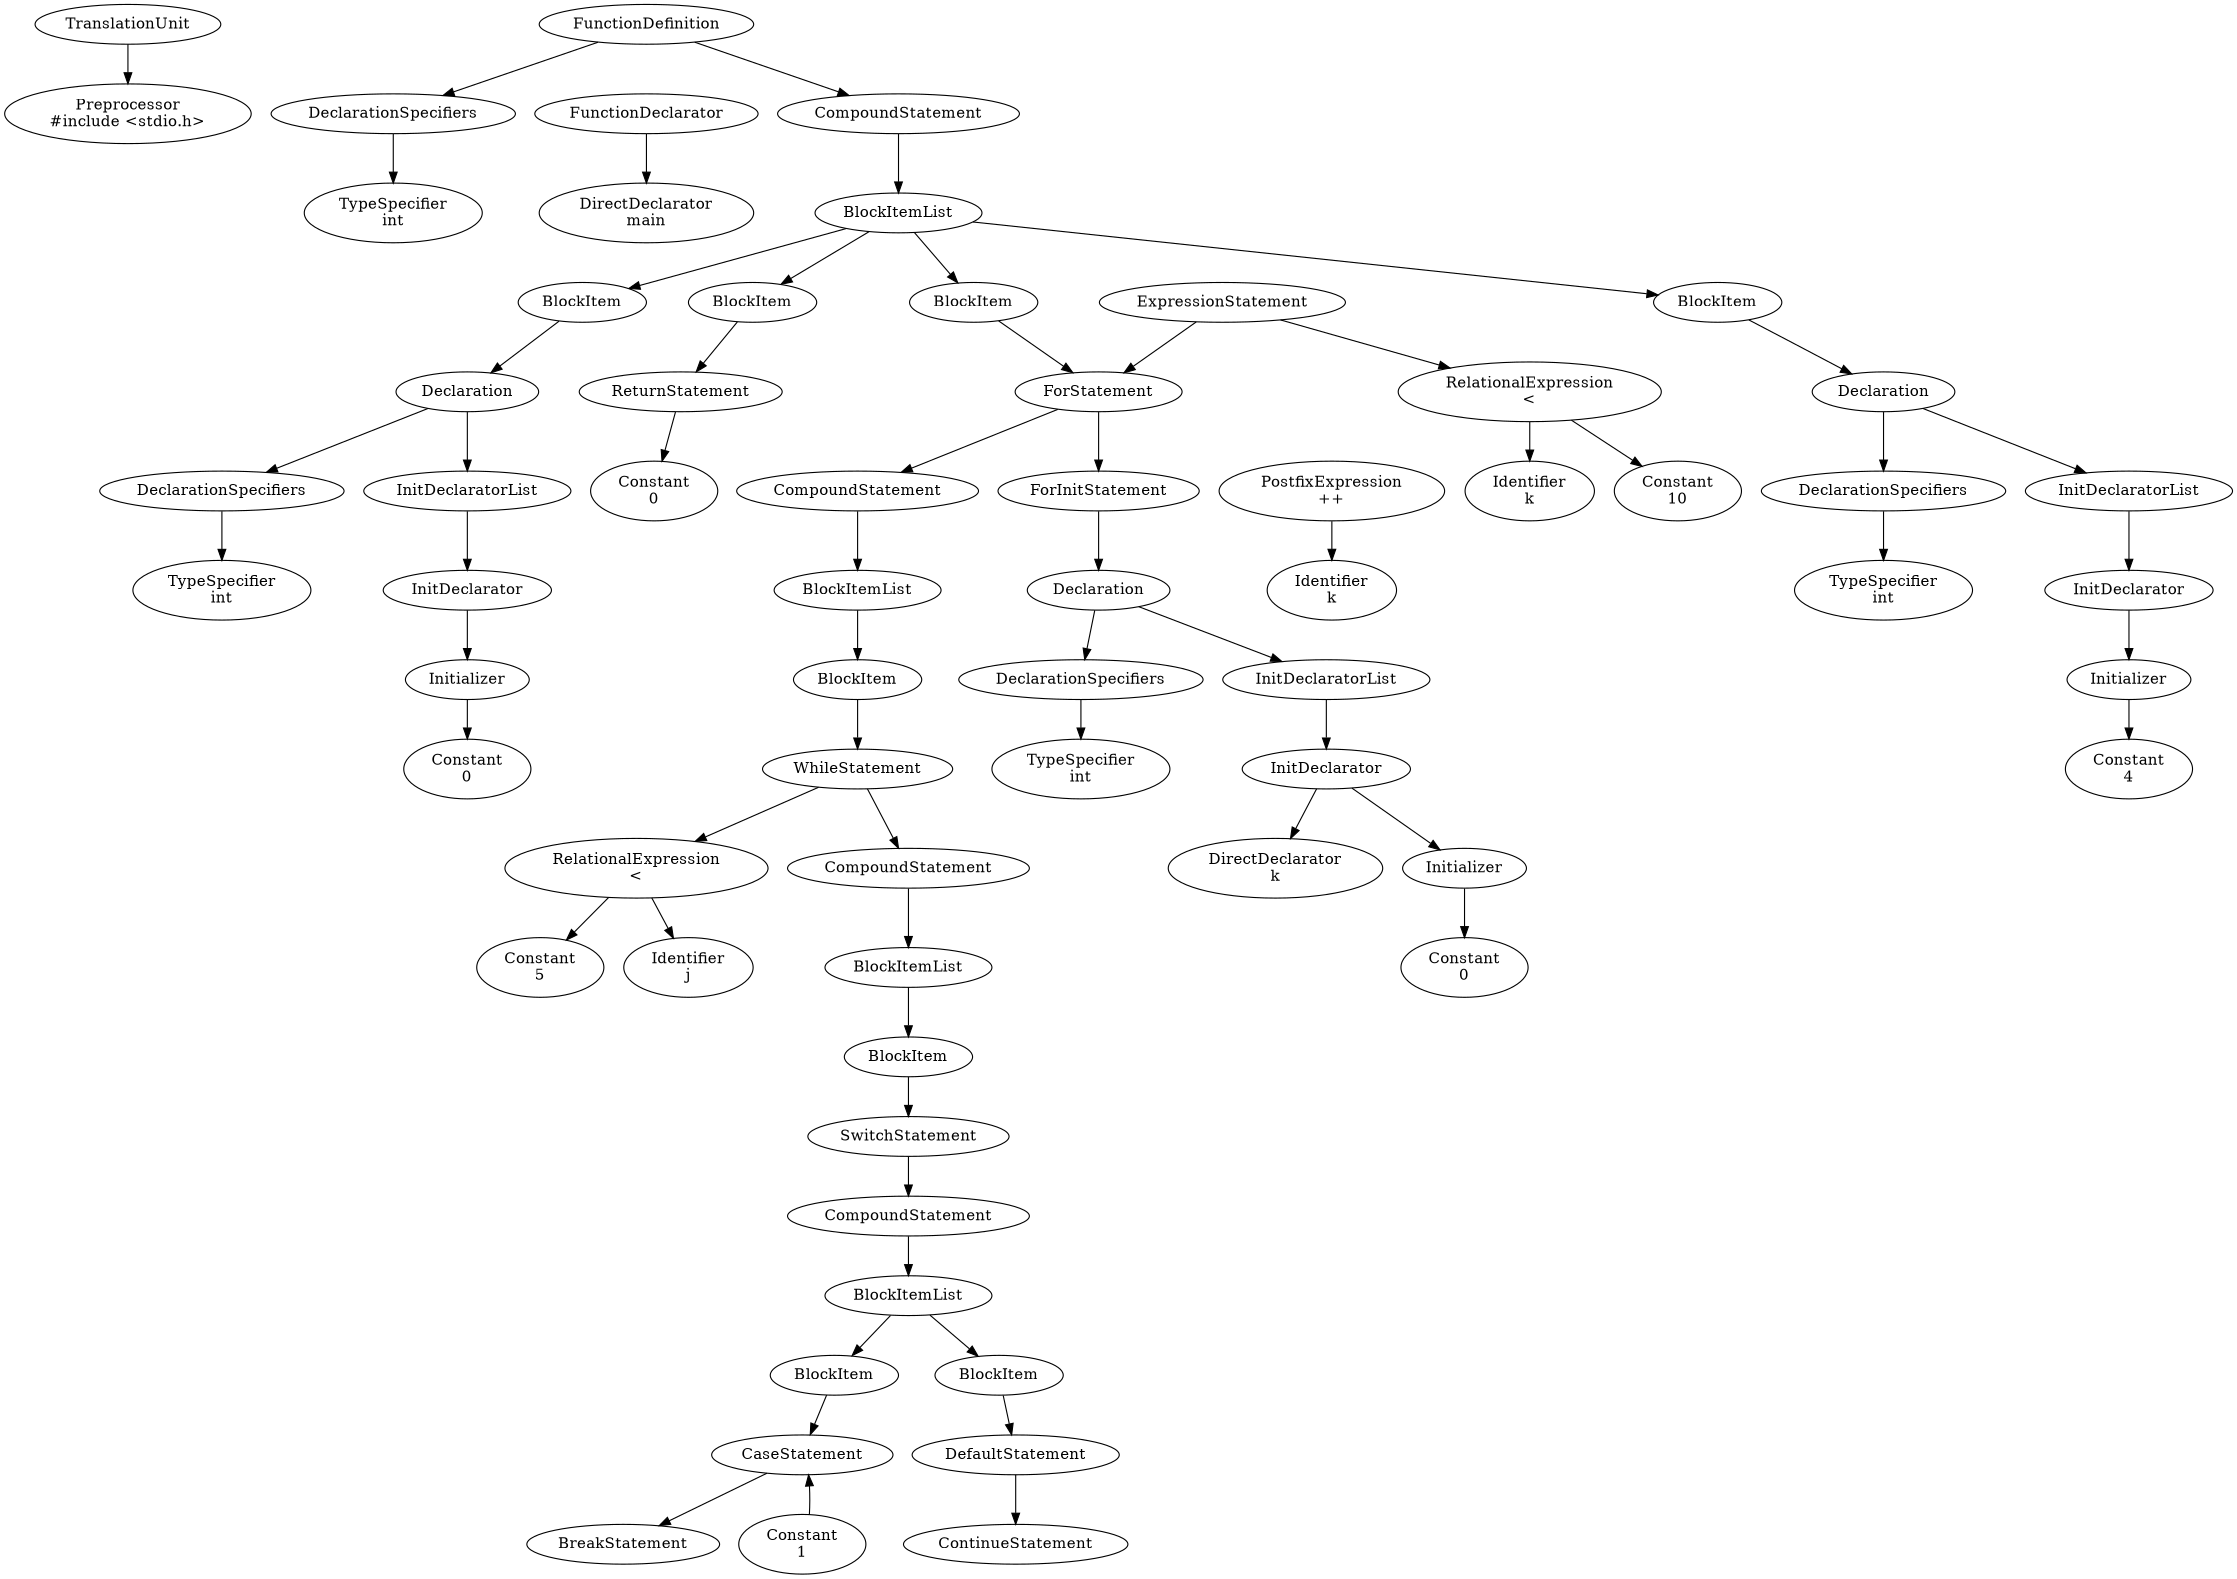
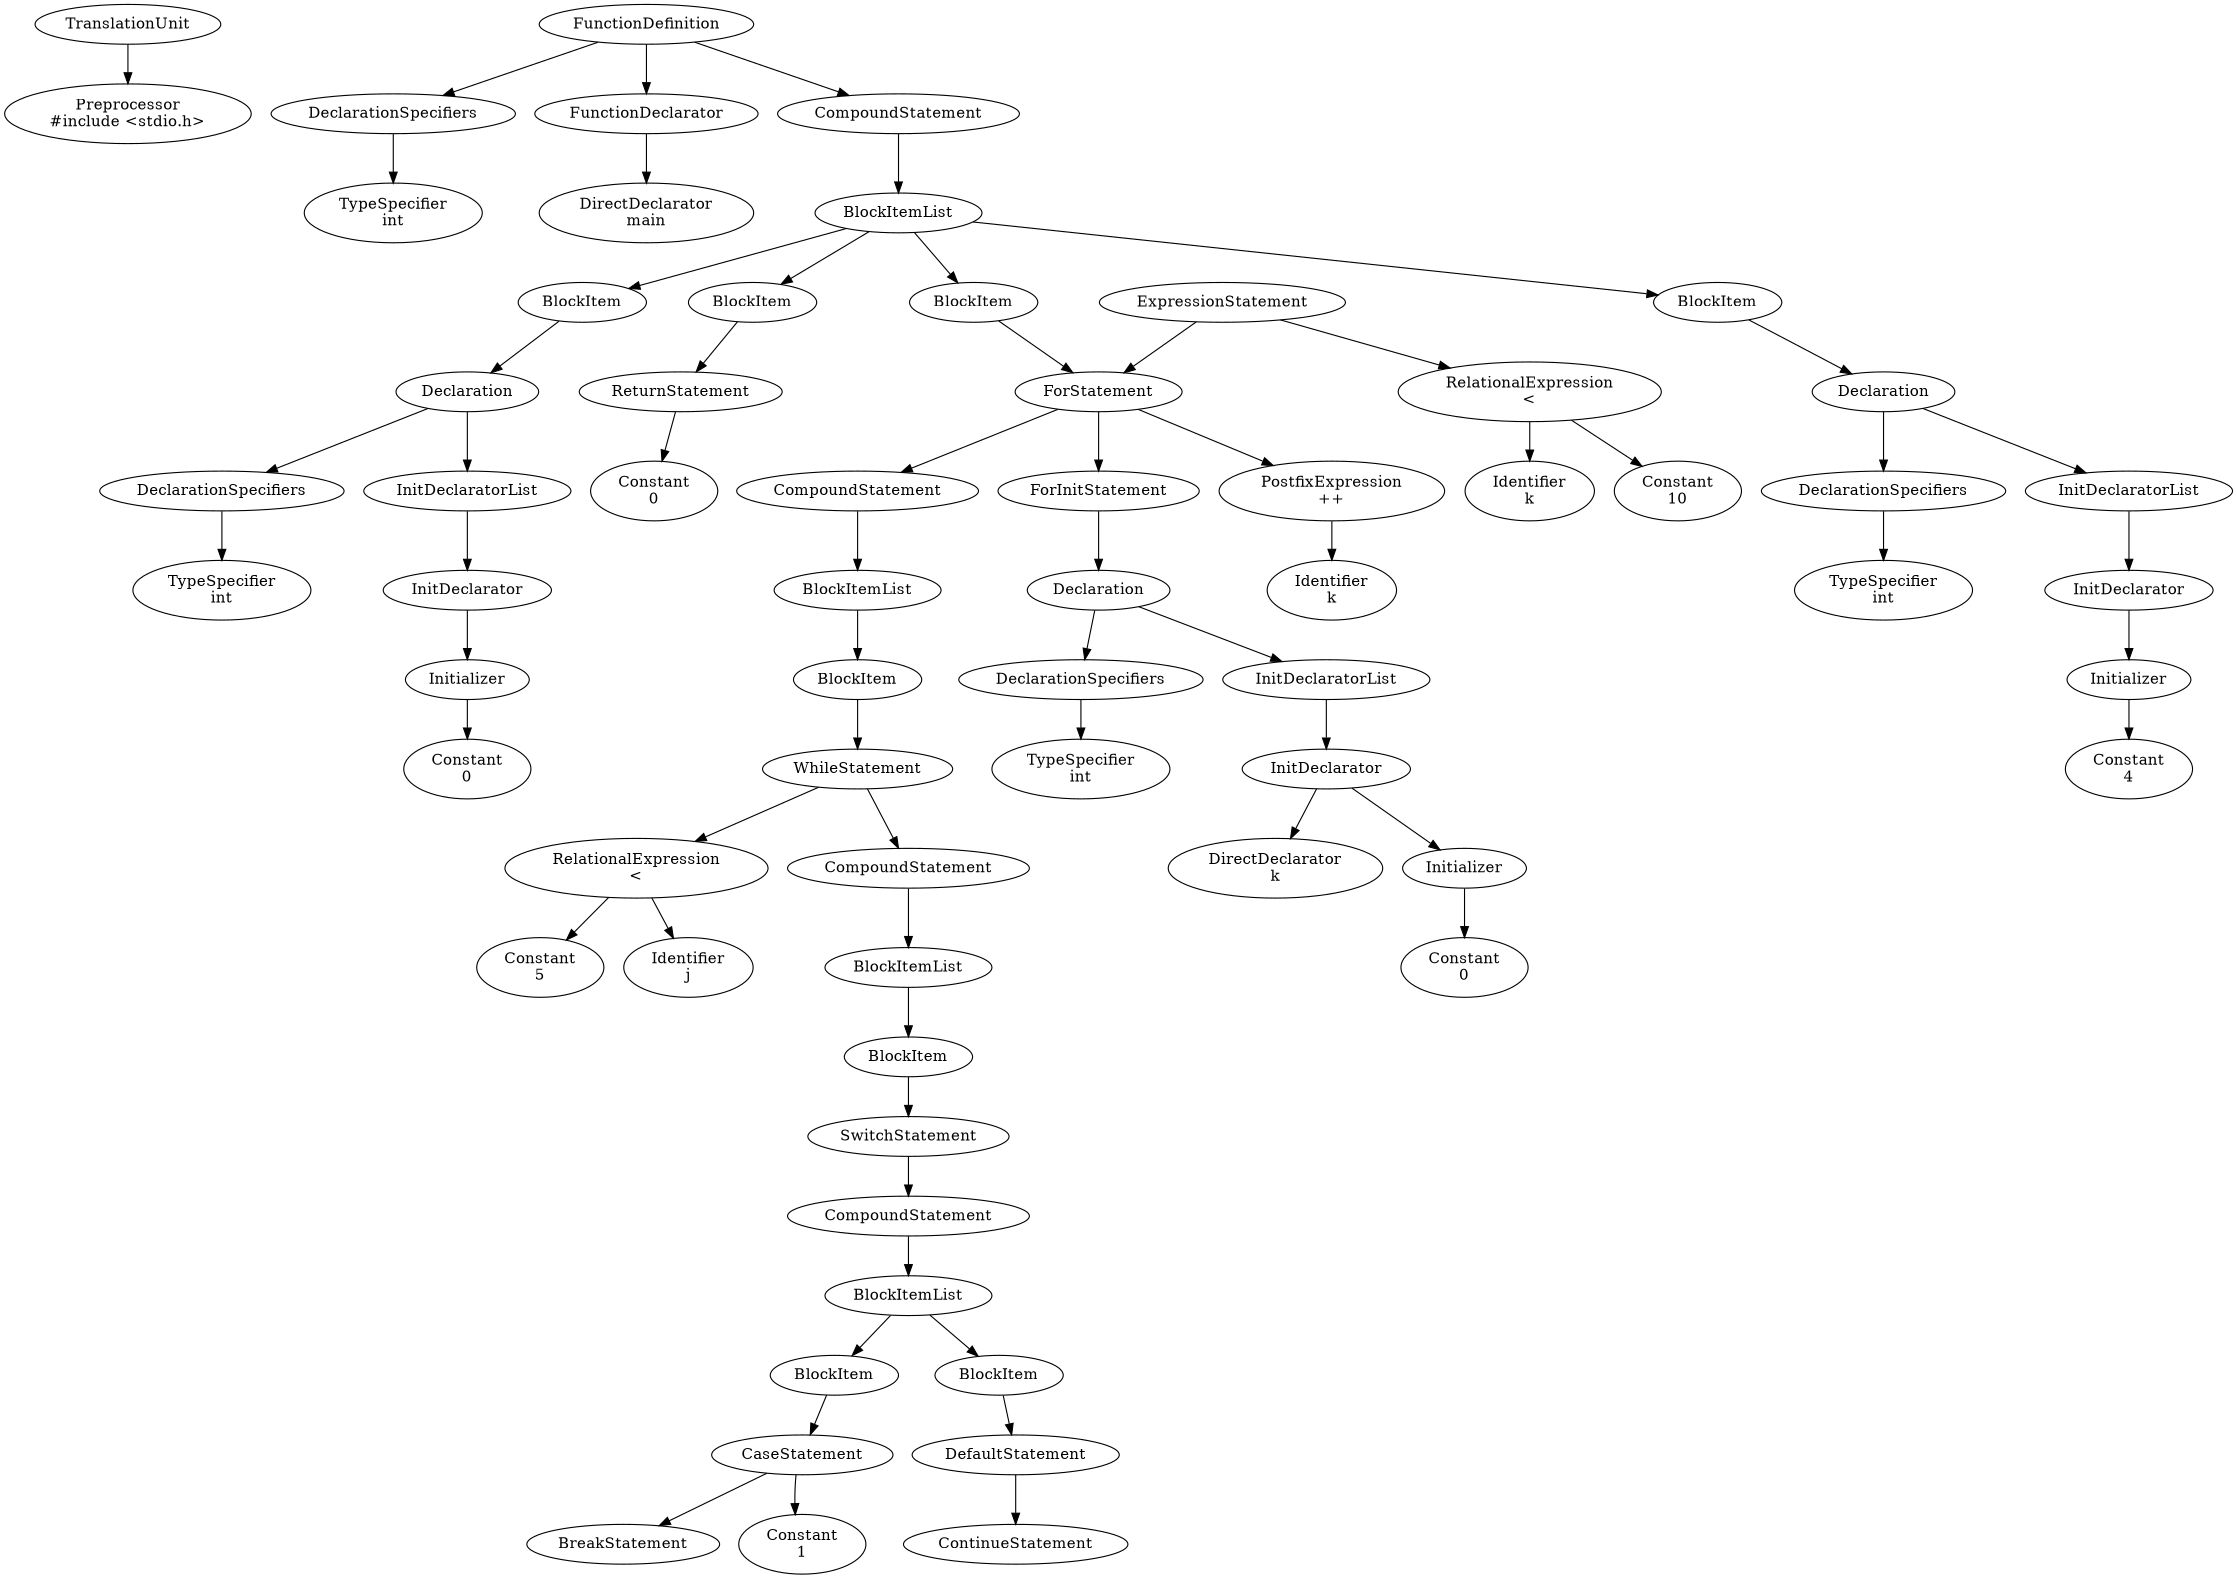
  digraph {
    n1 [label=TranslationUnit]
    n2 [label="Preprocessor\n#include <stdio.h>"]
    n3 [label=FunctionDefinition]
    n4 [label=DeclarationSpecifiers]
    n5 [label=FunctionDeclarator]
    n6 [label=CompoundStatement]
    n7 [label="TypeSpecifier\nint"]
    n8 [label="DirectDeclarator\nmain"]
    n9 [label=BlockItemList]
    n10 [label=BlockItem]
    n11 [label=BlockItem]
    n12 [label=BlockItem]
    n13 [label=BlockItem]
    n14 [label=Declaration]
    n15 [label=Declaration]
    n16 [label=ForStatement]
    n17 [label=ReturnStatement]
    n18 [label=DeclarationSpecifiers]
    n19 [label=InitDeclaratorList]
    n20 [label="TypeSpecifier\nint"]
    n21 [label=InitDeclarator]
    n22 [label=Initializer]
    n23 [label="Constant\n4"]
    n24 [label=DeclarationSpecifiers]
    n25 [label=InitDeclaratorList]
    n26 [label="TypeSpecifier\nint"]
    n27 [label=InitDeclarator]
    n28 [label=Initializer]
    n29 [label="Constant\n0"]
    n30 [label=ForInitStatement]
    n31 [label="PostfixExpression\n++"]
    n32 [label=CompoundStatement]
    n33 [label=Declaration]
    n34 [label=ExpressionStatement]
    n35 [label="RelationalExpression\n<"]
    n36 [label="Identifier\nk"]
    n37 [label=BlockItemList]
    n38 [label=DeclarationSpecifiers]
    n39 [label=InitDeclaratorList]
    n40 [label="TypeSpecifier\nint"]
    n41 [label=InitDeclarator]
    n42 [label="DirectDeclarator\nk"]
    n43 [label=Initializer]
    n44 [label="Constant\n0"]
    n45 [label="Identifier\nk"]
    n46 [label="Constant\n10"]
    n47 [label=BlockItem]
    n48 [label=WhileStatement]
    n49 [label="RelationalExpression\n<"]
    n50 [label=CompoundStatement]
    n51 [label="Identifier\nj"]
    n52 [label="Constant\n5"]
    n53 [label=BlockItemList]
    n54 [label=BlockItem]
    n55 [label=SwitchStatement]
    n56 [label=CompoundStatement]
    n57 [label=BlockItemList]
    n58 [label=BlockItem]
    n59 [label=BlockItem]
    n60 [label=CaseStatement]
    n61 [label=DefaultStatement]
    n62 [label="Constant\n1"]
    n63 [label=BreakStatement]
    n64 [label=ContinueStatement]
    n65 [label="Constant\n0"]
    n1 -> n2
    n3 -> n4
+   n3 -> n5
    n3 -> n6
    n4 -> n7
    n5 -> n8
    n6 -> n9
    n9 -> n10
    n9 -> n11
    n9 -> n12
    n9 -> n13
    n10 -> n14
    n11 -> n15
    n12 -> n16
    n13 -> n17
    n14 -> n18
    n14 -> n19
    n15 -> n24
    n15 -> n25
    n16 -> n30
+   n16 -> n31
    n16 -> n32
    n17 -> n65
    n18 -> n20
    n19 -> n21
    n21 -> n22
    n22 -> n23
    n24 -> n26
    n25 -> n27
    n27 -> n28
    n28 -> n29
    n30 -> n33
    n31 -> n36
    n32 -> n37
    n33 -> n38
    n33 -> n39
    n34 -> n16
    n34 -> n35
    n35 -> n45
    n35 -> n46
    n37 -> n47
    n38 -> n40
    n39 -> n41
    n41 -> n42
    n41 -> n43
    n43 -> n44
    n47 -> n48
    n48 -> n49
    n48 -> n50
    n49 -> n51
    n49 -> n52
    n50 -> n53
    n53 -> n54
    n54 -> n55
    n55 -> n56
    n56 -> n57
    n57 -> n58
    n57 -> n59
    n58 -> n60
    n59 -> n61
-   n62 -> n60
+   n60 -> n62
    n60 -> n63
    n61 -> n64
  }
